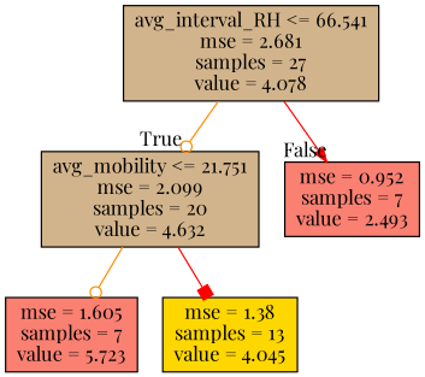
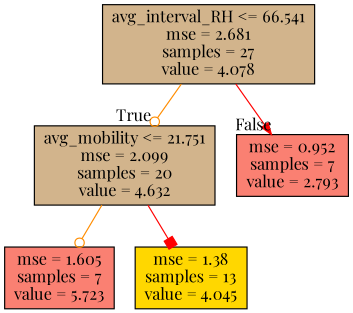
  digraph {
    fontname="Playfair Display"
    node [shape=box style=filled fillcolor=tan fontname="Playfair Display"]
    edge [color=darkorange arrowhead=odot fontname="Playfair Display"]
    n1 [label="avg_interval_RH <= 66.541\nmse = 2.681\nsamples = 27\nvalue = 4.078"]
    n2 [label="avg_mobility <= 21.751\nmse = 2.099\nsamples = 20\nvalue = 4.632"]
-   n3 [label="mse = 0.952\nsamples = 7\nvalue = 2.493" fillcolor=salmon]
+   n3 [label="mse = 0.952\nsamples = 7\nvalue = 2.793" fillcolor=salmon]
    n4 [label="mse = 1.605\nsamples = 7\nvalue = 5.723" fillcolor=salmon]
    n5 [label="mse = 1.38\nsamples = 13\nvalue = 4.045" fillcolor=gold]
    n1 -> n2 [headlabel=True labelangle=45 labeldistance=2.5]
    n1 -> n3 [headlabel=False labelangle=-45 labeldistance=2.5 color=red arrowhead=normal]
    n2 -> n4
    n2 -> n5 [color=red arrowhead=box]
  }
